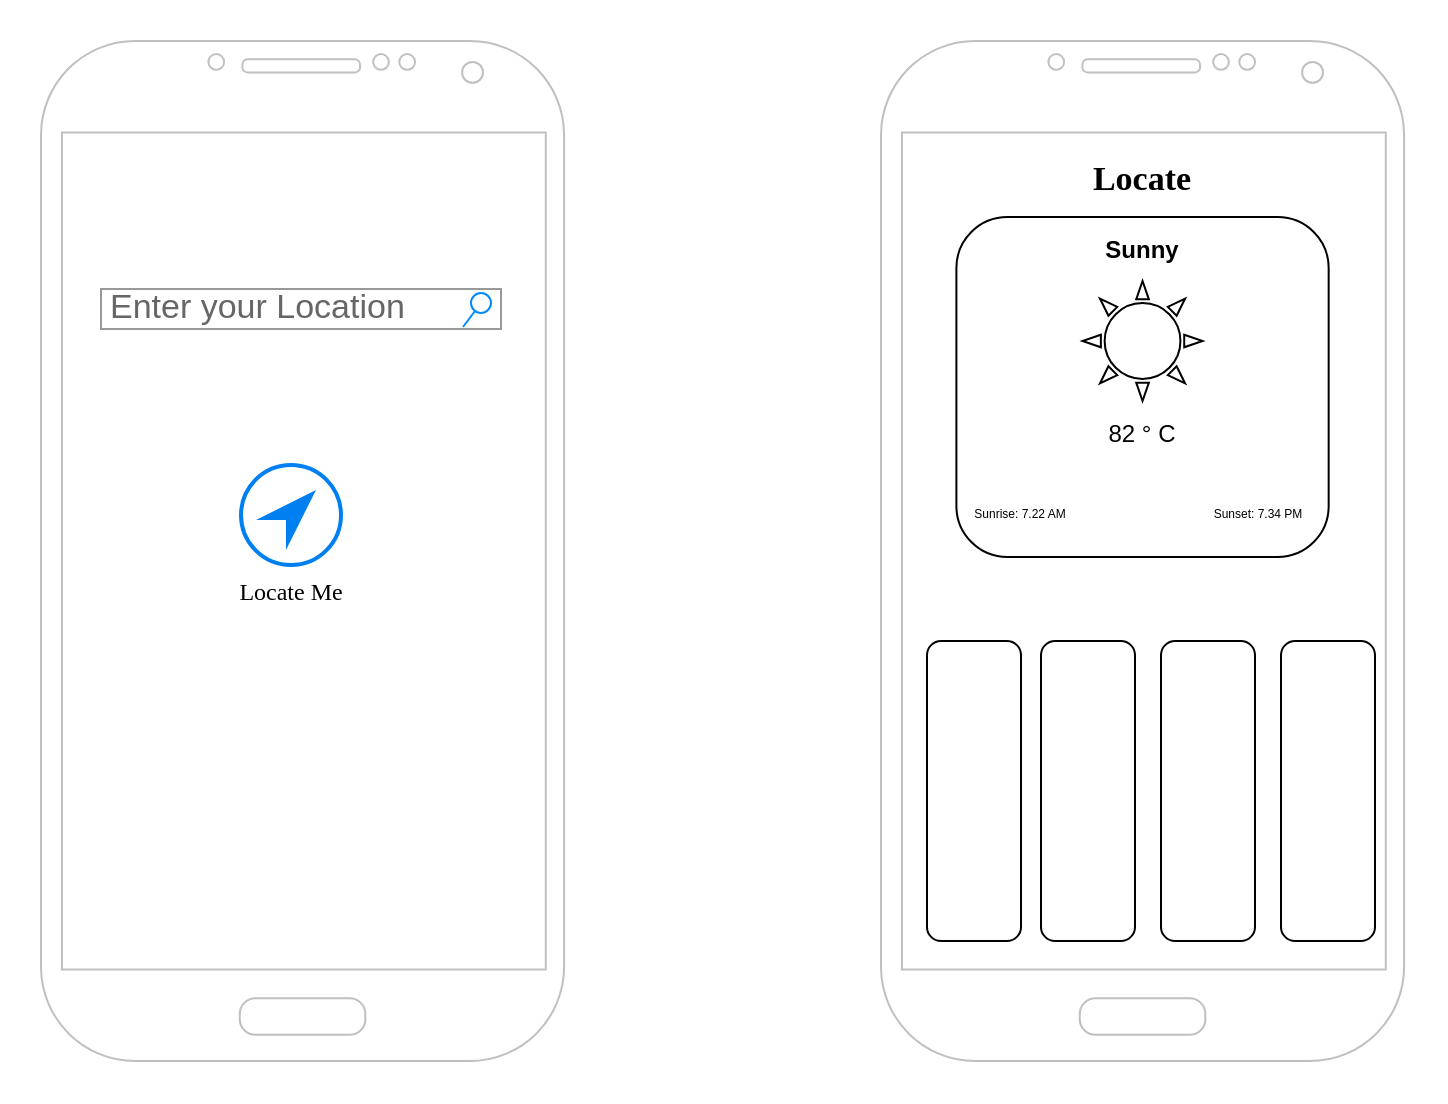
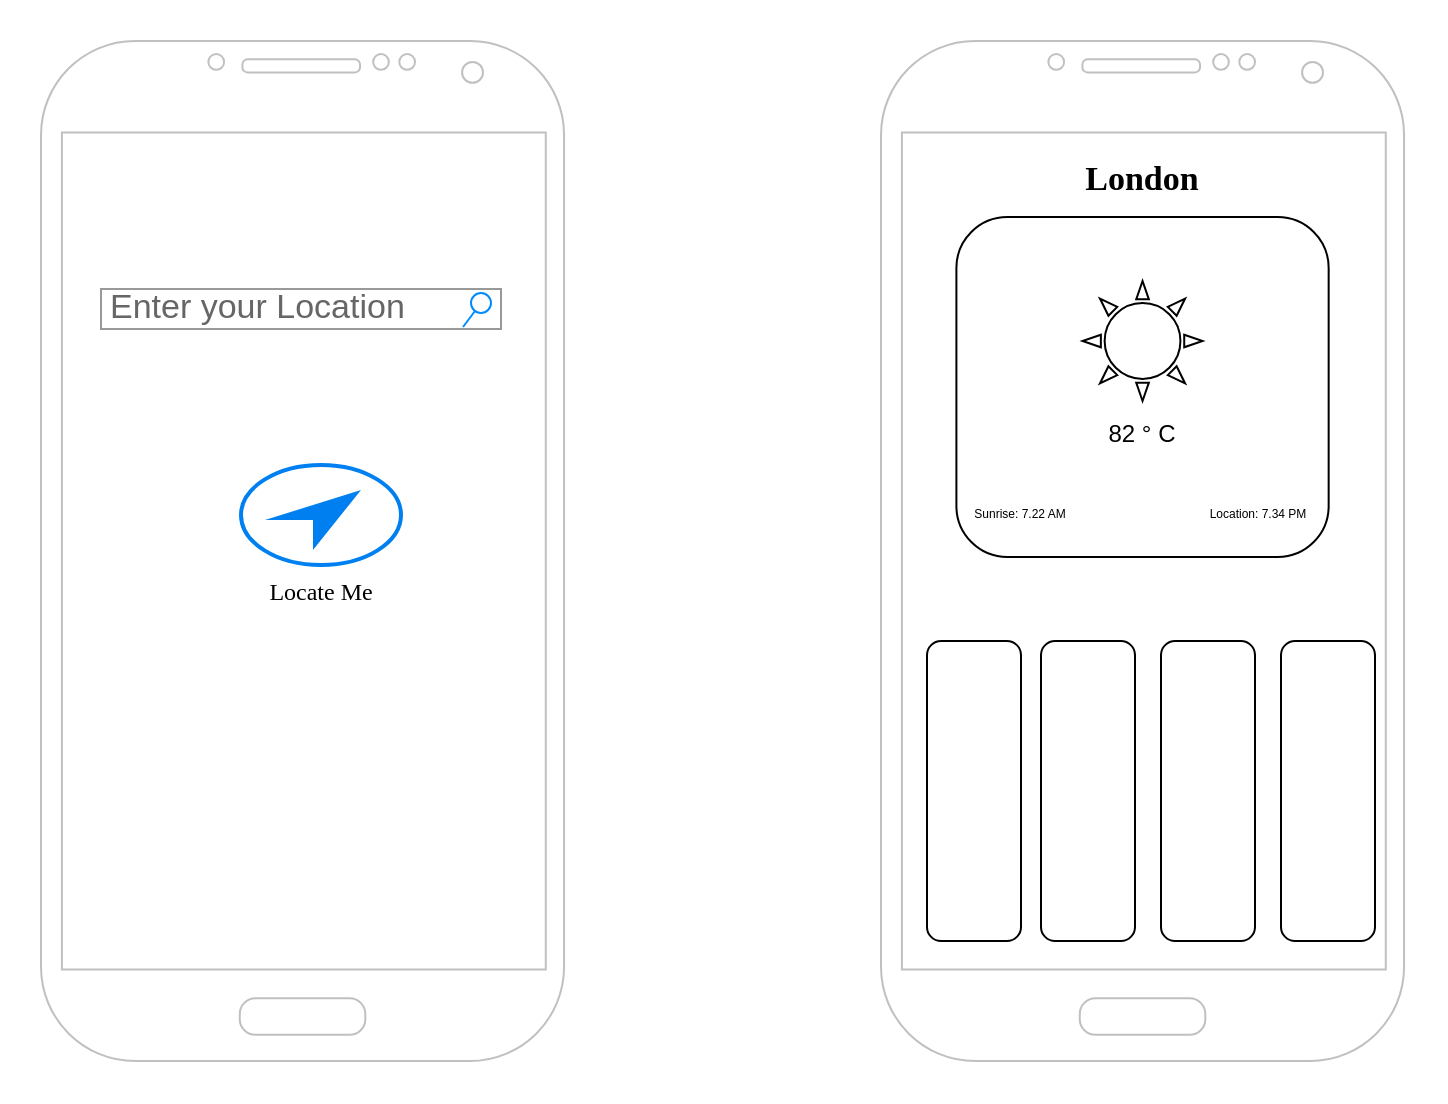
  <mxCell id="0" />
  <mxCell id="1" parent="0" />
  <mxCell id="2" value="" style="verticalLabelPosition=bottom;verticalAlign=top;html=1;shadow=0;dashed=0;strokeWidth=1;shape=mxgraph.android.phone2;strokeColor=#c0c0c0;" vertex="1" parent="1"><mxGeometry x="20" y="20" width="261.54" height="510" as="geometry" /></mxCell>
  <mxCell id="3" value="Enter your Location" style="strokeWidth=1;shadow=0;dashed=0;align=center;html=1;shape=mxgraph.mockup.forms.searchBox;strokeColor=#999999;mainText=;strokeColor2=#008cff;fontColor=#666666;fontSize=17;align=left;spacingLeft=3;whiteSpace=wrap;" vertex="1" parent="1"><mxGeometry x="50" y="144" width="200" height="20" as="geometry" /></mxCell>
- <mxCell id="4" value="Locate Me" style="html=1;verticalLabelPosition=bottom;align=center;labelBackgroundColor=#ffffff;verticalAlign=top;strokeWidth=2;strokeColor=#0080F0;shadow=0;dashed=0;shape=mxgraph.ios7.icons.location_2;fontFamily=Tahoma;fontStyle=0;fontColor=#000000;" vertex="1" parent="1"><mxGeometry x="120" y="232" width="50" height="50" as="geometry" /></mxCell>
+ <mxCell id="4" value="Locate Me" style="html=1;verticalLabelPosition=bottom;align=center;labelBackgroundColor=#ffffff;verticalAlign=top;strokeWidth=2;strokeColor=#0080F0;shadow=0;dashed=0;shape=mxgraph.ios7.icons.location_2;fontFamily=Tahoma;fontStyle=0;fontColor=#000000;" vertex="1" parent="1"><mxGeometry x="120" y="232" width="80" height="50" as="geometry" /></mxCell>
  <mxCell id="5" value="" style="verticalLabelPosition=bottom;verticalAlign=top;html=1;shadow=0;dashed=0;strokeWidth=1;shape=mxgraph.android.phone2;strokeColor=#c0c0c0;" vertex="1" parent="1"><mxGeometry x="440" y="20" width="261.54" height="510" as="geometry" /></mxCell>
- <mxCell id="6" value="&lt;b&gt;&lt;font style=&quot;font-size: 17px;&quot; face=&quot;Tahoma&quot;&gt;Locate&lt;/font&gt;&lt;/b&gt;" style="text;html=1;strokeColor=none;fillColor=none;align=center;verticalAlign=middle;whiteSpace=wrap;rounded=0;" vertex="1" parent="1"><mxGeometry x="530.77" y="70" width="80" height="40" as="geometry" /></mxCell>
+ <mxCell id="6" value="&lt;b&gt;&lt;font style=&quot;font-size: 17px;&quot; face=&quot;Tahoma&quot;&gt;London&lt;/font&gt;&lt;/b&gt;" style="text;html=1;strokeColor=none;fillColor=none;align=center;verticalAlign=middle;whiteSpace=wrap;rounded=0;" vertex="1" parent="1"><mxGeometry x="530.77" y="70" width="80" height="40" as="geometry" /></mxCell>
  <mxCell id="7" value="" style="rounded=1;whiteSpace=wrap;html=1;" vertex="1" parent="1"><mxGeometry x="477.7" y="108" width="186.13" height="170" as="geometry" /></mxCell>
  <mxCell id="8" value="" style="verticalLabelPosition=bottom;verticalAlign=top;html=1;shape=mxgraph.basic.sun" vertex="1" parent="1"><mxGeometry x="540.77" y="140" width="60" height="60" as="geometry" /></mxCell>
  <mxCell id="9" value="" style="rounded=1;whiteSpace=wrap;html=1;" vertex="1" parent="1"><mxGeometry x="463" y="320" width="47" height="150" as="geometry" /></mxCell>
  <mxCell id="10" value="" style="rounded=1;whiteSpace=wrap;html=1;" vertex="1" parent="1"><mxGeometry x="520" y="320" width="47" height="150" as="geometry" /></mxCell>
  <mxCell id="11" value="" style="rounded=1;whiteSpace=wrap;html=1;" vertex="1" parent="1"><mxGeometry x="580" y="320" width="47" height="150" as="geometry" /></mxCell>
  <mxCell id="12" value="" style="rounded=1;whiteSpace=wrap;html=1;" vertex="1" parent="1"><mxGeometry x="640" y="320" width="47" height="150" as="geometry" /></mxCell>
  <mxCell id="13" value="82&amp;nbsp;° C" style="text;html=1;strokeColor=none;fillColor=none;align=center;verticalAlign=middle;whiteSpace=wrap;rounded=0;" vertex="1" parent="1"><mxGeometry x="540.77" y="202" width="60" height="30" as="geometry" /></mxCell>
- <mxCell id="14" value="Sunny" style="text;html=1;strokeColor=none;fillColor=none;align=center;verticalAlign=middle;whiteSpace=wrap;rounded=0;fontStyle=1" vertex="1" parent="1"><mxGeometry x="540.77" y="110" width="60" height="30" as="geometry" /></mxCell>
  <mxCell id="15" value="Sunrise: 7.22 AM" style="text;html=1;strokeColor=none;fillColor=none;align=center;verticalAlign=middle;whiteSpace=wrap;rounded=0;fontSize=6;" vertex="1" parent="1"><mxGeometry x="439.77" y="247" width="140" height="20" as="geometry" /></mxCell>
- <mxCell id="16" value="Sunset: 7.34 PM" style="text;html=1;strokeColor=none;fillColor=none;align=center;verticalAlign=middle;whiteSpace=wrap;rounded=0;fontSize=6;" vertex="1" parent="1"><mxGeometry x="559" y="247" width="140" height="20" as="geometry" /></mxCell>
+ <mxCell id="16" value="Location: 7.34 PM" style="text;html=1;strokeColor=none;fillColor=none;align=center;verticalAlign=middle;whiteSpace=wrap;rounded=0;fontSize=6;" vertex="1" parent="1"><mxGeometry x="559" y="247" width="140" height="20" as="geometry" /></mxCell>
